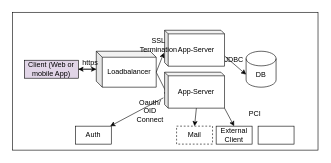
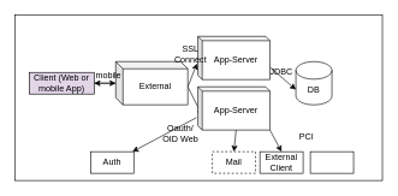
  <mxCell id="0" />
  <mxCell id="1" parent="0" />
  <mxCell id="2" value="" style="rounded=0;whiteSpace=wrap;html=1;" vertex="1" parent="1"><mxGeometry x="20" y="20" width="510" height="230" as="geometry" /></mxCell>
  <mxCell id="3" value="" style="edgeStyle=none;html=1;" edge="1" parent="1" source="4" target="7"><mxGeometry relative="1" as="geometry" /></mxCell>
  <mxCell id="4" value="Client (Web or mobile App)" style="rounded=0;whiteSpace=wrap;html=1;fillColor=#e1d5e7;" vertex="1" parent="1"><mxGeometry x="40" y="100" width="90" height="30" as="geometry" /></mxCell>
  <mxCell id="5" value="" style="edgeStyle=none;html=1;" edge="1" parent="1" source="7" target="4"><mxGeometry relative="1" as="geometry" /></mxCell>
  <mxCell id="6" style="edgeStyle=none;html=1;exitX=0;exitY=0;exitDx=100;exitDy=35;exitPerimeter=0;entryX=0.06;entryY=0.667;entryDx=0;entryDy=0;entryPerimeter=0;" edge="1" parent="1" source="7" target="9"><mxGeometry relative="1" as="geometry" /></mxCell>
- <mxCell id="7" value="Loadbalancer" style="shape=cube;whiteSpace=wrap;html=1;boundedLbl=1;backgroundOutline=1;darkOpacity=0.05;darkOpacity2=0.1;size=10;" vertex="1" parent="1"><mxGeometry x="160" y="85" width="100" height="60" as="geometry" /></mxCell>
+ <mxCell id="7" value="External" style="shape=cube;whiteSpace=wrap;html=1;boundedLbl=1;backgroundOutline=1;darkOpacity=0.05;darkOpacity2=0.1;size=10;" vertex="1" parent="1"><mxGeometry x="160" y="85" width="100" height="60" as="geometry" /></mxCell>
  <mxCell id="8" value="App-Server" style="shape=cube;whiteSpace=wrap;html=1;boundedLbl=1;backgroundOutline=1;darkOpacity=0.05;darkOpacity2=0.1;size=6;" vertex="1" parent="1"><mxGeometry x="274" y="50" width="100" height="60" as="geometry" /></mxCell>
  <mxCell id="9" value="App-Server" style="shape=cube;whiteSpace=wrap;html=1;boundedLbl=1;backgroundOutline=1;darkOpacity=0.05;darkOpacity2=0.1;size=6;" vertex="1" parent="1"><mxGeometry x="274" y="120" width="100" height="60" as="geometry" /></mxCell>
  <mxCell id="10" value="DB" style="shape=cylinder3;whiteSpace=wrap;html=1;boundedLbl=1;backgroundOutline=1;size=12.2;" vertex="1" parent="1"><mxGeometry x="410" y="85" width="50" height="60" as="geometry" /></mxCell>
  <mxCell id="11" value="Auth" style="rounded=0;whiteSpace=wrap;html=1;" vertex="1" parent="1"><mxGeometry x="125" y="210" width="60" height="30" as="geometry" /></mxCell>
  <mxCell id="12" value="Mail" style="rounded=0;whiteSpace=wrap;html=1;dashed=1;" vertex="1" parent="1"><mxGeometry x="294" y="210" width="60" height="30" as="geometry" /></mxCell>
  <mxCell id="13" value="External Client" style="rounded=0;whiteSpace=wrap;html=1;" vertex="1" parent="1"><mxGeometry x="360" y="210" width="60" height="30" as="geometry" /></mxCell>
  <mxCell id="14" value="" style="rounded=0;whiteSpace=wrap;html=1;" vertex="1" parent="1"><mxGeometry x="430" y="210" width="60" height="30" as="geometry" /></mxCell>
- <mxCell id="15" value="https" style="text;html=1;strokeColor=none;fillColor=none;align=center;verticalAlign=middle;whiteSpace=wrap;rounded=0;" vertex="1" parent="1"><mxGeometry x="120" y="90" width="60" height="30" as="geometry" /></mxCell>
- <mxCell id="16" value="SSL Termination" style="text;html=1;strokeColor=none;fillColor=none;align=center;verticalAlign=middle;whiteSpace=wrap;rounded=0;" vertex="1" parent="1"><mxGeometry x="234" y="60" width="60" height="30" as="geometry" /></mxCell>
+ <mxCell id="15" value="mobile" style="text;html=1;strokeColor=none;fillColor=none;align=center;verticalAlign=middle;whiteSpace=wrap;rounded=0;" vertex="1" parent="1"><mxGeometry x="120" y="90" width="60" height="30" as="geometry" /></mxCell>
+ <mxCell id="16" value="SSL Connect" style="text;html=1;strokeColor=none;fillColor=none;align=center;verticalAlign=middle;whiteSpace=wrap;rounded=0;" vertex="1" parent="1"><mxGeometry x="234" y="60" width="60" height="30" as="geometry" /></mxCell>
  <mxCell id="17" value="" style="endArrow=classic;html=1;exitX=0;exitY=0;exitDx=100;exitDy=35;exitPerimeter=0;entryX=-0.012;entryY=0.627;entryDx=0;entryDy=0;entryPerimeter=0;" edge="1" parent="1" source="7" target="8"><mxGeometry width="50" height="50" relative="1" as="geometry"><mxPoint x="260" y="160" as="sourcePoint" /><mxPoint x="310" y="110" as="targetPoint" /></mxGeometry></mxCell>
  <mxCell id="18" value="" style="endArrow=classic;html=1;exitX=0;exitY=0;exitDx=53;exitDy=60;exitPerimeter=0;entryX=0.5;entryY=0;entryDx=0;entryDy=0;" edge="1" parent="1" source="9" target="12"><mxGeometry width="50" height="50" relative="1" as="geometry"><mxPoint x="260" y="160" as="sourcePoint" /><mxPoint x="310" y="110" as="targetPoint" /></mxGeometry></mxCell>
  <mxCell id="19" value="" style="endArrow=classic;html=1;exitX=1;exitY=1;exitDx=0;exitDy=0;exitPerimeter=0;entryX=0.5;entryY=0;entryDx=0;entryDy=0;" edge="1" parent="1" source="9" target="13"><mxGeometry width="50" height="50" relative="1" as="geometry"><mxPoint x="260" y="160" as="sourcePoint" /><mxPoint x="310" y="110" as="targetPoint" /></mxGeometry></mxCell>
  <mxCell id="20" value="PCI" style="text;html=1;strokeColor=none;fillColor=none;align=center;verticalAlign=middle;whiteSpace=wrap;rounded=0;" vertex="1" parent="1"><mxGeometry x="395" y="180" width="60" height="20" as="geometry" /></mxCell>
  <mxCell id="21" value="" style="endArrow=classic;html=1;exitX=-0.02;exitY=0.713;exitDx=0;exitDy=0;exitPerimeter=0;" edge="1" parent="1" source="9" target="11"><mxGeometry width="50" height="50" relative="1" as="geometry"><mxPoint x="260" y="160" as="sourcePoint" /><mxPoint x="310" y="110" as="targetPoint" /></mxGeometry></mxCell>
- <mxCell id="22" value="Oauth/ OID Connect" style="text;html=1;strokeColor=none;fillColor=none;align=center;verticalAlign=middle;whiteSpace=wrap;rounded=0;" vertex="1" parent="1"><mxGeometry x="220" y="170" width="60" height="30" as="geometry" /></mxCell>
+ <mxCell id="22" value="Oauth/ OID Web" style="text;html=1;strokeColor=none;fillColor=none;align=center;verticalAlign=middle;whiteSpace=wrap;rounded=0;" vertex="1" parent="1"><mxGeometry x="220" y="170" width="60" height="30" as="geometry" /></mxCell>
  <mxCell id="23" value="" style="endArrow=classic;html=1;exitX=1.004;exitY=0.72;exitDx=0;exitDy=0;exitPerimeter=0;entryX=0;entryY=0;entryDx=0;entryDy=38.9;entryPerimeter=0;" edge="1" parent="1" source="8" target="10"><mxGeometry width="50" height="50" relative="1" as="geometry"><mxPoint x="260" y="140" as="sourcePoint" /><mxPoint x="310" y="90" as="targetPoint" /></mxGeometry></mxCell>
  <mxCell id="24" value="JDBC" style="text;html=1;strokeColor=none;fillColor=none;align=center;verticalAlign=middle;whiteSpace=wrap;rounded=0;" vertex="1" parent="1"><mxGeometry x="360" y="85" width="60" height="30" as="geometry" /></mxCell>
